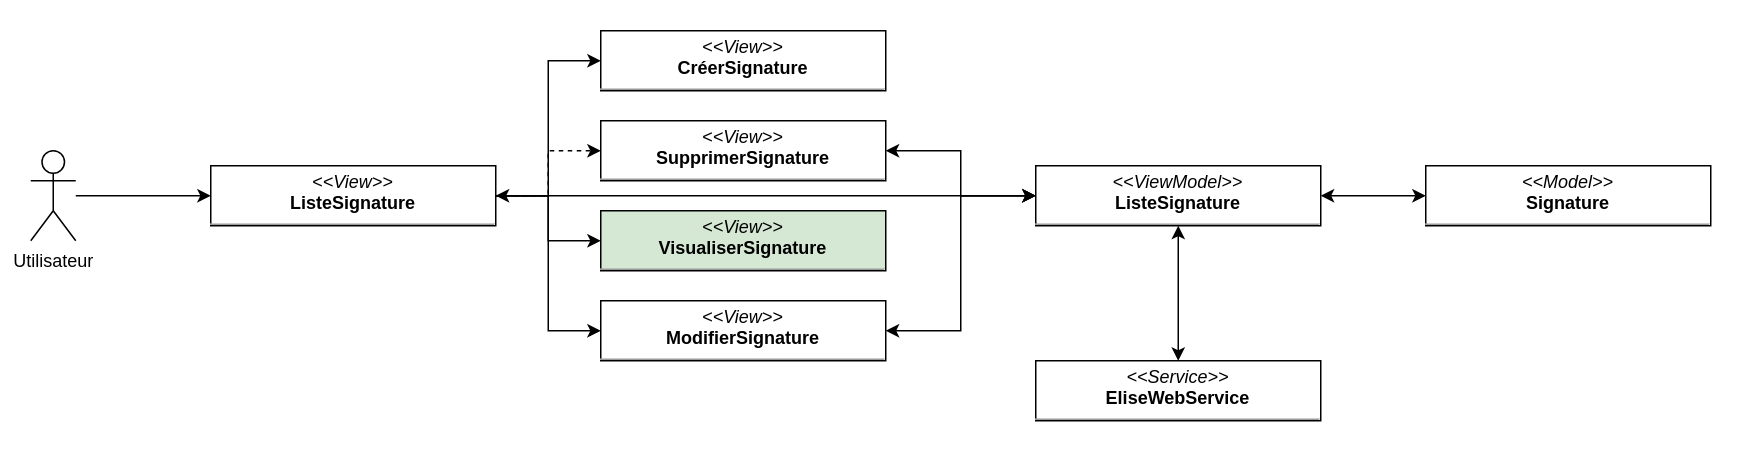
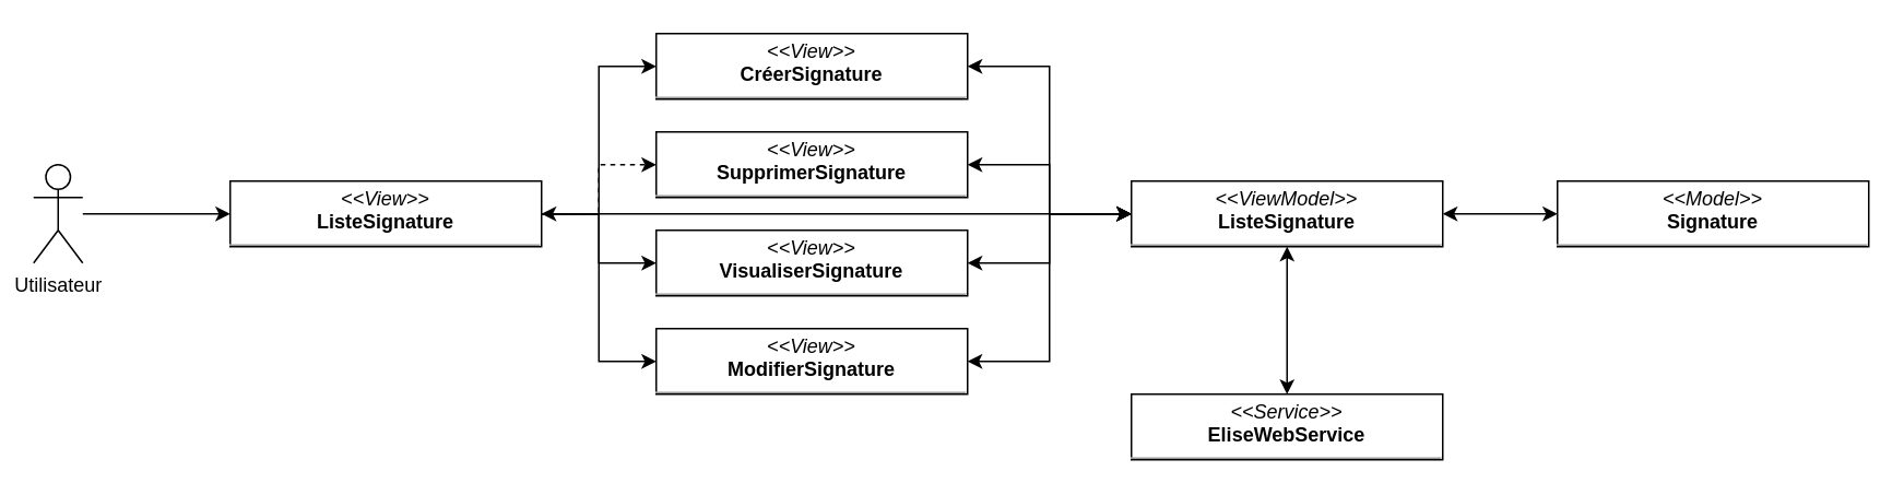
  <mxCell id="0" />
  <mxCell id="1" parent="0" />
  <mxCell id="2" style="edgeStyle=orthogonalEdgeStyle;rounded=0;orthogonalLoop=1;jettySize=auto;html=1;entryX=0;entryY=0.5;entryDx=0;entryDy=0;" edge="1" parent="1" source="3" target="9"><mxGeometry relative="1" as="geometry" /></mxCell>
  <mxCell id="3" value="Utilisateur" style="shape=umlActor;verticalLabelPosition=bottom;verticalAlign=top;html=1;outlineConnect=0;" vertex="1" parent="1"><mxGeometry x="20" y="100" width="30" height="60" as="geometry" /></mxCell>
  <mxCell id="4" style="edgeStyle=orthogonalEdgeStyle;rounded=0;orthogonalLoop=1;jettySize=auto;html=1;entryX=0;entryY=0.5;entryDx=0;entryDy=0;" edge="1" parent="1" source="9" target="13"><mxGeometry relative="1" as="geometry" /></mxCell>
  <mxCell id="5" style="edgeStyle=orthogonalEdgeStyle;rounded=0;orthogonalLoop=1;jettySize=auto;html=1;entryX=0;entryY=0.5;entryDx=0;entryDy=0;dashed=1;" edge="1" parent="1" source="9" target="17"><mxGeometry relative="1" as="geometry" /></mxCell>
  <mxCell id="6" style="edgeStyle=orthogonalEdgeStyle;rounded=0;orthogonalLoop=1;jettySize=auto;html=1;entryX=0;entryY=0.5;entryDx=0;entryDy=0;" edge="1" parent="1" source="9" target="19"><mxGeometry relative="1" as="geometry" /></mxCell>
  <mxCell id="7" style="edgeStyle=orthogonalEdgeStyle;rounded=0;orthogonalLoop=1;jettySize=auto;html=1;entryX=0;entryY=0.5;entryDx=0;entryDy=0;" edge="1" parent="1" source="9" target="15"><mxGeometry relative="1" as="geometry" /></mxCell>
  <mxCell id="8" style="edgeStyle=orthogonalEdgeStyle;rounded=0;orthogonalLoop=1;jettySize=auto;html=1;entryX=0;entryY=0.5;entryDx=0;entryDy=0;startArrow=classic;startFill=1;" edge="1" parent="1" source="9" target="11"><mxGeometry relative="1" as="geometry" /></mxCell>
  <mxCell id="9" value="&lt;p style=&quot;margin:0px;margin-top:4px;text-align:center;&quot;&gt;&lt;i&gt;&amp;lt;&amp;lt;View&amp;gt;&amp;gt;&lt;/i&gt;&lt;br&gt;&lt;b&gt;ListeSignature&lt;/b&gt;&lt;/p&gt;&lt;hr size=&quot;1&quot;&gt;&lt;p style=&quot;margin:0px;margin-left:4px;&quot;&gt;&lt;/p&gt;&lt;p style=&quot;margin:0px;margin-left:4px;&quot;&gt;&lt;br&gt;&lt;/p&gt;" style="verticalAlign=top;align=left;overflow=fill;fontSize=12;fontFamily=Helvetica;html=1;whiteSpace=wrap;" vertex="1" parent="1"><mxGeometry x="140" y="110" width="190" height="40" as="geometry" /></mxCell>
  <mxCell id="10" style="edgeStyle=orthogonalEdgeStyle;rounded=0;orthogonalLoop=1;jettySize=auto;html=1;startArrow=classic;startFill=1;" edge="1" parent="1" source="11" target="20"><mxGeometry relative="1" as="geometry" /></mxCell>
  <mxCell id="11" value="&lt;p style=&quot;margin:0px;margin-top:4px;text-align:center;&quot;&gt;&lt;i&gt;&amp;lt;&amp;lt;ViewModel&amp;gt;&amp;gt;&lt;/i&gt;&lt;br&gt;&lt;b&gt;ListeSignature&lt;/b&gt;&lt;/p&gt;&lt;hr size=&quot;1&quot;&gt;&lt;p style=&quot;margin:0px;margin-left:4px;&quot;&gt;&lt;br&gt;&lt;/p&gt;" style="verticalAlign=top;align=left;overflow=fill;fontSize=12;fontFamily=Helvetica;html=1;whiteSpace=wrap;" vertex="1" parent="1"><mxGeometry x="690" y="110" width="190" height="40" as="geometry" /></mxCell>
+ <mxCell id="12" style="edgeStyle=orthogonalEdgeStyle;rounded=0;orthogonalLoop=1;jettySize=auto;html=1;entryX=0;entryY=0.5;entryDx=0;entryDy=0;startArrow=classic;startFill=1;" edge="1" parent="1" source="13" target="11"><mxGeometry relative="1" as="geometry" /></mxCell>
  <mxCell id="13" value="&lt;p style=&quot;margin:0px;margin-top:4px;text-align:center;&quot;&gt;&lt;i&gt;&amp;lt;&amp;lt;View&amp;gt;&amp;gt;&lt;/i&gt;&lt;br&gt;&lt;b&gt;CréerSignature&lt;/b&gt;&lt;/p&gt;&lt;hr size=&quot;1&quot;&gt;&lt;p style=&quot;margin:0px;margin-left:4px;&quot;&gt;&lt;/p&gt;&lt;p style=&quot;margin:0px;margin-left:4px;&quot;&gt;&lt;br&gt;&lt;/p&gt;" style="verticalAlign=top;align=left;overflow=fill;fontSize=12;fontFamily=Helvetica;html=1;whiteSpace=wrap;" vertex="1" parent="1"><mxGeometry x="400" y="20" width="190" height="40" as="geometry" /></mxCell>
  <mxCell id="14" style="edgeStyle=orthogonalEdgeStyle;rounded=0;orthogonalLoop=1;jettySize=auto;html=1;entryX=0;entryY=0.5;entryDx=0;entryDy=0;startArrow=classic;startFill=1;" edge="1" parent="1" source="15" target="11"><mxGeometry relative="1" as="geometry" /></mxCell>
  <mxCell id="15" value="&lt;p style=&quot;margin:0px;margin-top:4px;text-align:center;&quot;&gt;&lt;i&gt;&amp;lt;&amp;lt;View&amp;gt;&amp;gt;&lt;/i&gt;&lt;br&gt;&lt;b&gt;ModifierSignature&lt;/b&gt;&lt;/p&gt;&lt;hr size=&quot;1&quot;&gt;&lt;p style=&quot;margin:0px;margin-left:4px;&quot;&gt;&lt;/p&gt;&lt;p style=&quot;margin:0px;margin-left:4px;&quot;&gt;&lt;br&gt;&lt;/p&gt;" style="verticalAlign=top;align=left;overflow=fill;fontSize=12;fontFamily=Helvetica;html=1;whiteSpace=wrap;" vertex="1" parent="1"><mxGeometry x="400" y="200" width="190" height="40" as="geometry" /></mxCell>
  <mxCell id="16" style="edgeStyle=orthogonalEdgeStyle;rounded=0;orthogonalLoop=1;jettySize=auto;html=1;entryX=0;entryY=0.5;entryDx=0;entryDy=0;startArrow=classic;startFill=1;" edge="1" parent="1" source="17" target="11"><mxGeometry relative="1" as="geometry" /></mxCell>
  <mxCell id="17" value="&lt;p style=&quot;margin:0px;margin-top:4px;text-align:center;&quot;&gt;&lt;i&gt;&amp;lt;&amp;lt;View&amp;gt;&amp;gt;&lt;/i&gt;&lt;br&gt;&lt;b&gt;SupprimerSignature&lt;/b&gt;&lt;/p&gt;&lt;hr size=&quot;1&quot;&gt;&lt;p style=&quot;margin:0px;margin-left:4px;&quot;&gt;&lt;/p&gt;&lt;p style=&quot;margin:0px;margin-left:4px;&quot;&gt;&lt;br&gt;&lt;/p&gt;" style="verticalAlign=top;align=left;overflow=fill;fontSize=12;fontFamily=Helvetica;html=1;whiteSpace=wrap;" vertex="1" parent="1"><mxGeometry x="400" y="80" width="190" height="40" as="geometry" /></mxCell>
- <mxCell id="19" value="&lt;p style=&quot;margin:0px;margin-top:4px;text-align:center;&quot;&gt;&lt;i&gt;&amp;lt;&amp;lt;View&amp;gt;&amp;gt;&lt;/i&gt;&lt;br&gt;&lt;b&gt;VisualiserSignature&lt;/b&gt;&lt;/p&gt;&lt;hr size=&quot;1&quot;&gt;&lt;p style=&quot;margin:0px;margin-left:4px;&quot;&gt;&lt;/p&gt;&lt;p style=&quot;margin:0px;margin-left:4px;&quot;&gt;&lt;br&gt;&lt;/p&gt;" style="verticalAlign=top;align=left;overflow=fill;fontSize=12;fontFamily=Helvetica;html=1;whiteSpace=wrap;fillColor=#d5e8d4;" vertex="1" parent="1"><mxGeometry x="400" y="140" width="190" height="40" as="geometry" /></mxCell>
+ <mxCell id="18" style="edgeStyle=orthogonalEdgeStyle;rounded=0;orthogonalLoop=1;jettySize=auto;html=1;entryX=0;entryY=0.5;entryDx=0;entryDy=0;startArrow=classic;startFill=1;" edge="1" parent="1" source="19" target="11"><mxGeometry relative="1" as="geometry" /></mxCell>
+ <mxCell id="19" value="&lt;p style=&quot;margin:0px;margin-top:4px;text-align:center;&quot;&gt;&lt;i&gt;&amp;lt;&amp;lt;View&amp;gt;&amp;gt;&lt;/i&gt;&lt;br&gt;&lt;b&gt;VisualiserSignature&lt;/b&gt;&lt;/p&gt;&lt;hr size=&quot;1&quot;&gt;&lt;p style=&quot;margin:0px;margin-left:4px;&quot;&gt;&lt;/p&gt;&lt;p style=&quot;margin:0px;margin-left:4px;&quot;&gt;&lt;br&gt;&lt;/p&gt;" style="verticalAlign=top;align=left;overflow=fill;fontSize=12;fontFamily=Helvetica;html=1;whiteSpace=wrap;" vertex="1" parent="1"><mxGeometry x="400" y="140" width="190" height="40" as="geometry" /></mxCell>
  <mxCell id="20" value="&lt;p style=&quot;margin:0px;margin-top:4px;text-align:center;&quot;&gt;&lt;i&gt;&amp;lt;&amp;lt;Model&amp;gt;&amp;gt;&lt;/i&gt;&lt;br&gt;&lt;b&gt;Signature&lt;/b&gt;&lt;/p&gt;&lt;hr size=&quot;1&quot;&gt;&lt;p style=&quot;margin:0px;margin-left:4px;&quot;&gt;&lt;br&gt;&lt;/p&gt;" style="verticalAlign=top;align=left;overflow=fill;fontSize=12;fontFamily=Helvetica;html=1;whiteSpace=wrap;" vertex="1" parent="1"><mxGeometry x="950" y="110" width="190" height="40" as="geometry" /></mxCell>
  <mxCell id="21" style="edgeStyle=orthogonalEdgeStyle;rounded=0;orthogonalLoop=1;jettySize=auto;html=1;entryX=0.5;entryY=1;entryDx=0;entryDy=0;startArrow=classic;startFill=1;" edge="1" parent="1" source="22" target="11"><mxGeometry relative="1" as="geometry" /></mxCell>
  <mxCell id="22" value="&lt;p style=&quot;margin:0px;margin-top:4px;text-align:center;&quot;&gt;&lt;i&gt;&amp;lt;&amp;lt;Service&amp;gt;&amp;gt;&lt;/i&gt;&lt;br&gt;&lt;b&gt;EliseWebService&lt;/b&gt;&lt;/p&gt;&lt;hr size=&quot;1&quot;&gt;&lt;p style=&quot;margin:0px;margin-left:4px;&quot;&gt;&lt;/p&gt;&lt;p style=&quot;margin:0px;margin-left:4px;&quot;&gt;&lt;br&gt;&lt;/p&gt;" style="verticalAlign=top;align=left;overflow=fill;fontSize=12;fontFamily=Helvetica;html=1;whiteSpace=wrap;" vertex="1" parent="1"><mxGeometry x="690" y="240" width="190" height="40" as="geometry" /></mxCell>
